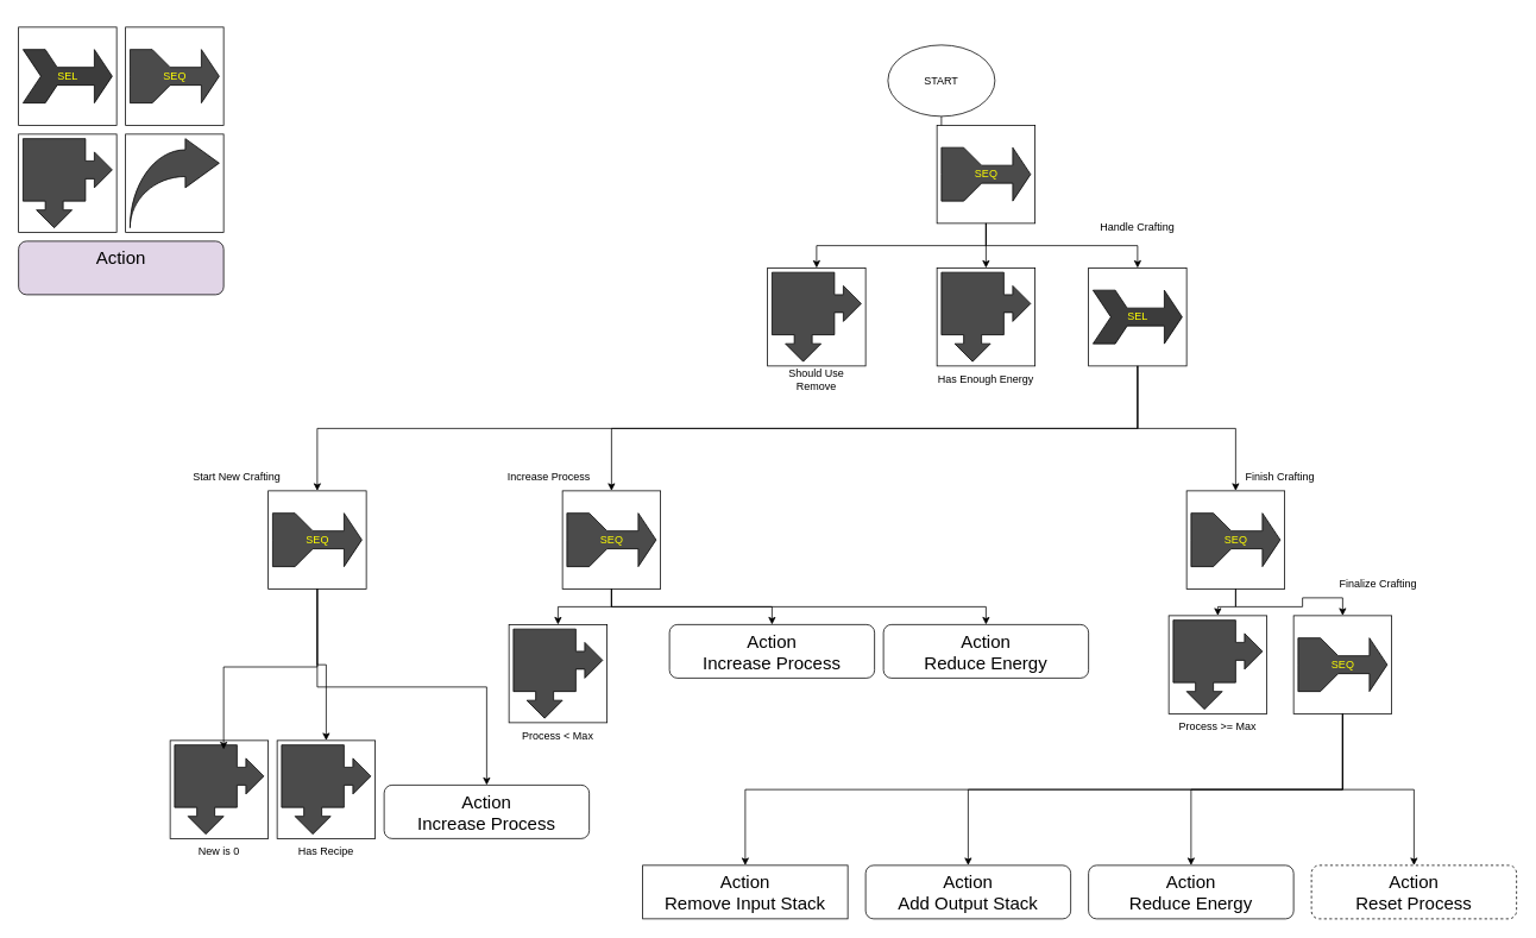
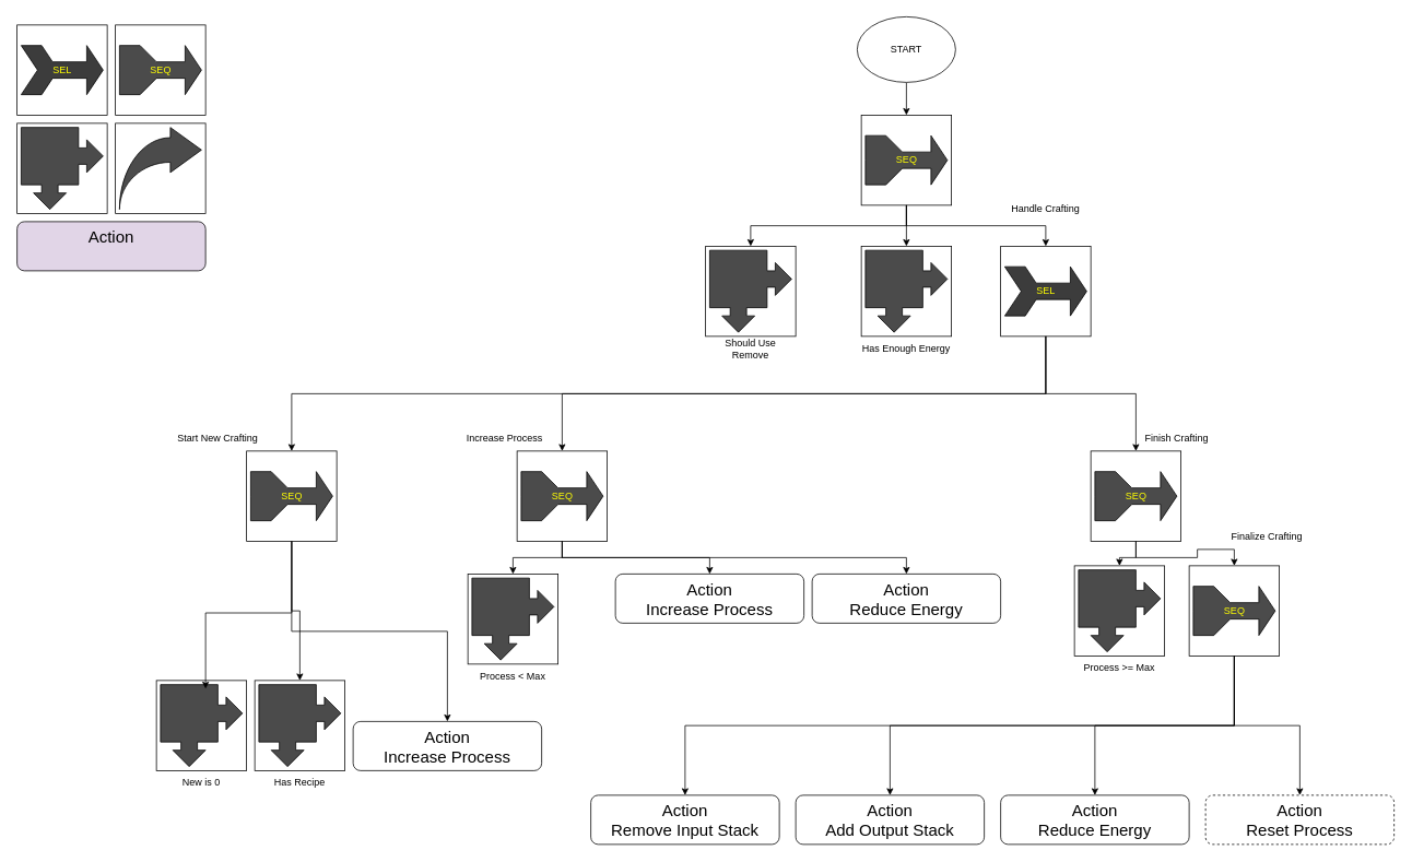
  <mxCell id="0" />
  <mxCell id="1" parent="0" />
  <mxCell id="2" value="" style="group;fontColor=#FFFF00;" vertex="1" connectable="0" parent="1"><mxGeometry x="20" y="30" width="110" height="110" as="geometry" /></mxCell>
  <mxCell id="3" value="" style="whiteSpace=wrap;html=1;aspect=fixed;" vertex="1" parent="2"><mxGeometry width="110" height="110" as="geometry" /></mxCell>
  <mxCell id="4" value="&lt;font style=&quot;color: rgb(255, 255, 0);&quot;&gt;SEL&lt;/font&gt;" style="html=1;shadow=0;dashed=0;align=center;verticalAlign=middle;shape=mxgraph.arrows2.tailedNotchedArrow;dy1=10;dx1=20;notch=20;arrowHead=20;dx2=25;dy2=30;fillColor=#3C3C3C;" vertex="1" parent="2"><mxGeometry x="5" y="25" width="100" height="60" as="geometry" /></mxCell>
  <mxCell id="5" value="" style="group" vertex="1" connectable="0" parent="1"><mxGeometry x="1330" y="550" width="110" height="110" as="geometry" /></mxCell>
  <mxCell id="6" value="" style="whiteSpace=wrap;html=1;aspect=fixed;" vertex="1" parent="5"><mxGeometry width="110" height="110" as="geometry" /></mxCell>
  <mxCell id="7" value="&lt;font style=&quot;color: rgb(255, 255, 0);&quot;&gt;SEQ&lt;/font&gt;" style="html=1;shadow=0;dashed=0;align=center;verticalAlign=middle;shape=mxgraph.arrows2.tailedArrow;dy1=10;dx1=20;notch=0;arrowHead=20;dx2=25;dy2=30;fillColor=#4B4B4B;" vertex="1" parent="5"><mxGeometry x="5" y="25" width="100" height="60" as="geometry" /></mxCell>
  <mxCell id="8" value="" style="group" vertex="1" connectable="0" parent="1"><mxGeometry x="860" y="300" width="110" height="110" as="geometry" /></mxCell>
  <mxCell id="9" value="" style="whiteSpace=wrap;html=1;aspect=fixed;" vertex="1" parent="8"><mxGeometry width="110" height="110" as="geometry" /></mxCell>
  <mxCell id="10" value="" style="html=1;shadow=0;dashed=0;align=center;verticalAlign=middle;shape=mxgraph.arrows2.calloutDouble90Arrow;dy1=10;dx1=20;dx2=70;dy2=70;arrowHead=10;fillColor=#4B4B4B;" vertex="1" parent="8"><mxGeometry x="5" y="5" width="100" height="100" as="geometry" /></mxCell>
  <mxCell id="11" value="Action&lt;div&gt;&lt;br&gt;&lt;/div&gt;" style="rounded=1;whiteSpace=wrap;html=1;fontSize=20;fillColor=#e1d5e7;" vertex="1" parent="1"><mxGeometry x="20" y="270" width="230" height="60" as="geometry" /></mxCell>
  <mxCell id="12" value="" style="group" vertex="1" connectable="0" parent="1"><mxGeometry x="140" y="150" width="110" height="110" as="geometry" /></mxCell>
  <mxCell id="13" value="" style="whiteSpace=wrap;html=1;aspect=fixed;" vertex="1" parent="12"><mxGeometry width="110" height="110" as="geometry" /></mxCell>
  <mxCell id="14" value="" style="html=1;shadow=0;dashed=0;align=center;verticalAlign=middle;shape=mxgraph.arrows2.jumpInArrow;dy=15;dx=38;arrowHead=55;fillColor=#4B4B4B;" vertex="1" parent="12"><mxGeometry x="5" y="5" width="100" height="100" as="geometry" /></mxCell>
  <mxCell id="15" style="edgeStyle=orthogonalEdgeStyle;rounded=0;orthogonalLoop=1;jettySize=auto;html=1;exitX=0.5;exitY=1;exitDx=0;exitDy=0;" edge="1" parent="1" source="16" target="18"><mxGeometry relative="1" as="geometry" /></mxCell>
- <mxCell id="16" value="START" style="ellipse;whiteSpace=wrap;html=1;" vertex="1" parent="1"><mxGeometry x="995" y="50" width="120" height="80" as="geometry" /></mxCell>
+ <mxCell id="16" value="START" style="ellipse;whiteSpace=wrap;html=1;" vertex="1" parent="1"><mxGeometry x="1045" y="20" width="120" height="80" as="geometry" /></mxCell>
  <mxCell id="17" value="" style="group" vertex="1" connectable="0" parent="1"><mxGeometry x="1050" y="140" width="110" height="110" as="geometry" /></mxCell>
  <mxCell id="18" value="" style="whiteSpace=wrap;html=1;aspect=fixed;" vertex="1" parent="17"><mxGeometry width="110" height="110" as="geometry" /></mxCell>
  <mxCell id="19" value="&lt;font style=&quot;color: rgb(255, 255, 0);&quot;&gt;SEQ&lt;/font&gt;" style="html=1;shadow=0;dashed=0;align=center;verticalAlign=middle;shape=mxgraph.arrows2.tailedArrow;dy1=10;dx1=20;notch=0;arrowHead=20;dx2=25;dy2=30;fillColor=#4B4B4B;" vertex="1" parent="17"><mxGeometry x="5" y="25" width="100" height="60" as="geometry" /></mxCell>
  <mxCell id="20" style="edgeStyle=orthogonalEdgeStyle;rounded=0;orthogonalLoop=1;jettySize=auto;html=1;exitX=0.5;exitY=1;exitDx=0;exitDy=0;" edge="1" parent="1" source="18" target="9"><mxGeometry relative="1" as="geometry" /></mxCell>
  <mxCell id="21" value="Should Use Remove" style="text;html=1;align=center;verticalAlign=middle;whiteSpace=wrap;rounded=0;" vertex="1" parent="1"><mxGeometry x="860" y="410" width="110" height="30" as="geometry" /></mxCell>
  <mxCell id="22" value="" style="group" vertex="1" connectable="0" parent="1"><mxGeometry x="20" y="150" width="110" height="110" as="geometry" /></mxCell>
  <mxCell id="23" value="" style="whiteSpace=wrap;html=1;aspect=fixed;" vertex="1" parent="22"><mxGeometry width="110" height="110" as="geometry" /></mxCell>
  <mxCell id="24" value="" style="html=1;shadow=0;dashed=0;align=center;verticalAlign=middle;shape=mxgraph.arrows2.calloutDouble90Arrow;dy1=10;dx1=20;dx2=70;dy2=70;arrowHead=10;fillColor=#4B4B4B;" vertex="1" parent="22"><mxGeometry x="5" y="5" width="100" height="100" as="geometry" /></mxCell>
  <mxCell id="25" value="" style="group" vertex="1" connectable="0" parent="1"><mxGeometry x="1050" y="300" width="110" height="110" as="geometry" /></mxCell>
  <mxCell id="26" value="" style="whiteSpace=wrap;html=1;aspect=fixed;" vertex="1" parent="25"><mxGeometry width="110" height="110" as="geometry" /></mxCell>
  <mxCell id="27" value="" style="html=1;shadow=0;dashed=0;align=center;verticalAlign=middle;shape=mxgraph.arrows2.calloutDouble90Arrow;dy1=10;dx1=20;dx2=70;dy2=70;arrowHead=10;fillColor=#4B4B4B;" vertex="1" parent="25"><mxGeometry x="5" y="5" width="100" height="100" as="geometry" /></mxCell>
  <mxCell id="28" style="edgeStyle=orthogonalEdgeStyle;rounded=0;orthogonalLoop=1;jettySize=auto;html=1;exitX=0.5;exitY=1;exitDx=0;exitDy=0;entryX=0.5;entryY=0;entryDx=0;entryDy=0;" edge="1" parent="1" source="18" target="26"><mxGeometry relative="1" as="geometry" /></mxCell>
  <mxCell id="29" value="Has Enough Energy" style="text;html=1;align=center;verticalAlign=middle;whiteSpace=wrap;rounded=0;" vertex="1" parent="1"><mxGeometry x="1050" y="410" width="110" height="30" as="geometry" /></mxCell>
  <mxCell id="30" value="Handle Crafting" style="text;html=1;align=center;verticalAlign=middle;whiteSpace=wrap;rounded=0;" vertex="1" parent="1"><mxGeometry x="1220" y="240" width="110" height="30" as="geometry" /></mxCell>
  <mxCell id="31" value="" style="group;fontColor=#FFFF00;" vertex="1" connectable="0" parent="1"><mxGeometry x="1220" y="300" width="110" height="110" as="geometry" /></mxCell>
  <mxCell id="32" value="" style="whiteSpace=wrap;html=1;aspect=fixed;" vertex="1" parent="31"><mxGeometry width="110" height="110" as="geometry" /></mxCell>
  <mxCell id="33" value="&lt;font style=&quot;color: rgb(255, 255, 0);&quot;&gt;SEL&lt;/font&gt;" style="html=1;shadow=0;dashed=0;align=center;verticalAlign=middle;shape=mxgraph.arrows2.tailedNotchedArrow;dy1=10;dx1=20;notch=20;arrowHead=20;dx2=25;dy2=30;fillColor=#3C3C3C;" vertex="1" parent="31"><mxGeometry x="5" y="25" width="100" height="60" as="geometry" /></mxCell>
  <mxCell id="34" style="edgeStyle=orthogonalEdgeStyle;rounded=0;orthogonalLoop=1;jettySize=auto;html=1;exitX=0.5;exitY=1;exitDx=0;exitDy=0;" edge="1" parent="1" source="18" target="32"><mxGeometry relative="1" as="geometry" /></mxCell>
  <mxCell id="35" value="Finish Crafting" style="text;html=1;align=center;verticalAlign=middle;whiteSpace=wrap;rounded=0;" vertex="1" parent="1"><mxGeometry x="1380" y="520" width="110" height="30" as="geometry" /></mxCell>
  <mxCell id="36" value="" style="group" vertex="1" connectable="0" parent="1"><mxGeometry x="300" y="550" width="110" height="110" as="geometry" /></mxCell>
  <mxCell id="37" value="" style="whiteSpace=wrap;html=1;aspect=fixed;" vertex="1" parent="36"><mxGeometry width="110" height="110" as="geometry" /></mxCell>
  <mxCell id="38" value="&lt;font style=&quot;color: rgb(255, 255, 0);&quot;&gt;SEQ&lt;/font&gt;" style="html=1;shadow=0;dashed=0;align=center;verticalAlign=middle;shape=mxgraph.arrows2.tailedArrow;dy1=10;dx1=20;notch=0;arrowHead=20;dx2=25;dy2=30;fillColor=#4B4B4B;" vertex="1" parent="36"><mxGeometry x="5" y="25" width="100" height="60" as="geometry" /></mxCell>
  <mxCell id="39" value="Start New Crafting" style="text;html=1;align=center;verticalAlign=middle;whiteSpace=wrap;rounded=0;" vertex="1" parent="1"><mxGeometry x="210" y="520" width="110" height="30" as="geometry" /></mxCell>
  <mxCell id="40" value="" style="group" vertex="1" connectable="0" parent="1"><mxGeometry x="140" y="30" width="110" height="110" as="geometry" /></mxCell>
  <mxCell id="41" value="" style="whiteSpace=wrap;html=1;aspect=fixed;" vertex="1" parent="40"><mxGeometry width="110" height="110" as="geometry" /></mxCell>
  <mxCell id="42" value="&lt;font style=&quot;color: rgb(255, 255, 0);&quot;&gt;SEQ&lt;/font&gt;" style="html=1;shadow=0;dashed=0;align=center;verticalAlign=middle;shape=mxgraph.arrows2.tailedArrow;dy1=10;dx1=20;notch=0;arrowHead=20;dx2=25;dy2=30;fillColor=#4B4B4B;" vertex="1" parent="40"><mxGeometry x="5" y="25" width="100" height="60" as="geometry" /></mxCell>
  <mxCell id="43" value="" style="group" vertex="1" connectable="0" parent="1"><mxGeometry x="630" y="550" width="110" height="110" as="geometry" /></mxCell>
  <mxCell id="44" value="" style="whiteSpace=wrap;html=1;aspect=fixed;" vertex="1" parent="43"><mxGeometry width="110" height="110" as="geometry" /></mxCell>
  <mxCell id="45" value="&lt;font style=&quot;color: rgb(255, 255, 0);&quot;&gt;SEQ&lt;/font&gt;" style="html=1;shadow=0;dashed=0;align=center;verticalAlign=middle;shape=mxgraph.arrows2.tailedArrow;dy1=10;dx1=20;notch=0;arrowHead=20;dx2=25;dy2=30;fillColor=#4B4B4B;" vertex="1" parent="43"><mxGeometry x="5" y="25" width="100" height="60" as="geometry" /></mxCell>
  <mxCell id="46" value="Increase Process" style="text;html=1;align=center;verticalAlign=middle;whiteSpace=wrap;rounded=0;" vertex="1" parent="1"><mxGeometry x="560" y="520" width="110" height="30" as="geometry" /></mxCell>
  <mxCell id="47" style="edgeStyle=orthogonalEdgeStyle;rounded=0;orthogonalLoop=1;jettySize=auto;html=1;exitX=0.5;exitY=1;exitDx=0;exitDy=0;" edge="1" parent="1" source="32" target="37"><mxGeometry relative="1" as="geometry" /></mxCell>
  <mxCell id="48" style="edgeStyle=orthogonalEdgeStyle;rounded=0;orthogonalLoop=1;jettySize=auto;html=1;exitX=0.5;exitY=1;exitDx=0;exitDy=0;" edge="1" parent="1" source="32" target="44"><mxGeometry relative="1" as="geometry" /></mxCell>
  <mxCell id="49" style="edgeStyle=orthogonalEdgeStyle;rounded=0;orthogonalLoop=1;jettySize=auto;html=1;exitX=0.5;exitY=1;exitDx=0;exitDy=0;" edge="1" parent="1" source="32" target="6"><mxGeometry relative="1" as="geometry" /></mxCell>
  <mxCell id="50" value="" style="group" vertex="1" connectable="0" parent="1"><mxGeometry x="190" y="830" width="110" height="110" as="geometry" /></mxCell>
  <mxCell id="51" value="" style="whiteSpace=wrap;html=1;aspect=fixed;" vertex="1" parent="50"><mxGeometry width="110" height="110" as="geometry" /></mxCell>
  <mxCell id="52" value="" style="html=1;shadow=0;dashed=0;align=center;verticalAlign=middle;shape=mxgraph.arrows2.calloutDouble90Arrow;dy1=10;dx1=20;dx2=70;dy2=70;arrowHead=10;fillColor=#4B4B4B;" vertex="1" parent="50"><mxGeometry x="5" y="5" width="100" height="100" as="geometry" /></mxCell>
  <mxCell id="53" value="New is 0" style="text;html=1;align=center;verticalAlign=middle;whiteSpace=wrap;rounded=0;" vertex="1" parent="1"><mxGeometry x="190" y="940" width="110" height="30" as="geometry" /></mxCell>
  <mxCell id="54" value="" style="group" vertex="1" connectable="0" parent="1"><mxGeometry x="310" y="830" width="110" height="110" as="geometry" /></mxCell>
  <mxCell id="55" value="" style="whiteSpace=wrap;html=1;aspect=fixed;" vertex="1" parent="54"><mxGeometry width="110" height="110" as="geometry" /></mxCell>
  <mxCell id="56" value="" style="html=1;shadow=0;dashed=0;align=center;verticalAlign=middle;shape=mxgraph.arrows2.calloutDouble90Arrow;dy1=10;dx1=20;dx2=70;dy2=70;arrowHead=10;fillColor=#4B4B4B;" vertex="1" parent="54"><mxGeometry x="5" y="5" width="100" height="100" as="geometry" /></mxCell>
  <mxCell id="57" value="Has Recipe" style="text;html=1;align=center;verticalAlign=middle;whiteSpace=wrap;rounded=0;" vertex="1" parent="1"><mxGeometry x="310" y="940" width="110" height="30" as="geometry" /></mxCell>
  <mxCell id="58" style="edgeStyle=orthogonalEdgeStyle;rounded=0;orthogonalLoop=1;jettySize=auto;html=1;exitX=0.5;exitY=1;exitDx=0;exitDy=0;entryX=0.55;entryY=0.05;entryDx=0;entryDy=0;entryPerimeter=0;" edge="1" parent="1" source="37" target="52"><mxGeometry relative="1" as="geometry" /></mxCell>
  <mxCell id="59" style="edgeStyle=orthogonalEdgeStyle;rounded=0;orthogonalLoop=1;jettySize=auto;html=1;exitX=0.5;exitY=1;exitDx=0;exitDy=0;entryX=0.5;entryY=0;entryDx=0;entryDy=0;" edge="1" parent="1" source="37" target="55"><mxGeometry relative="1" as="geometry" /></mxCell>
  <mxCell id="60" value="Action&lt;div&gt;Increase Process&lt;/div&gt;" style="rounded=1;whiteSpace=wrap;html=1;fontSize=20;" vertex="1" parent="1"><mxGeometry x="430" y="880" width="230" height="60" as="geometry" /></mxCell>
  <mxCell id="61" style="edgeStyle=orthogonalEdgeStyle;rounded=0;orthogonalLoop=1;jettySize=auto;html=1;exitX=0.5;exitY=1;exitDx=0;exitDy=0;" edge="1" parent="1" source="37" target="60"><mxGeometry relative="1" as="geometry" /></mxCell>
  <mxCell id="62" value="Action&lt;div&gt;Increase Process&lt;/div&gt;" style="rounded=1;whiteSpace=wrap;html=1;fontSize=20;" vertex="1" parent="1"><mxGeometry x="750" y="700" width="230" height="60" as="geometry" /></mxCell>
  <mxCell id="63" value="" style="group" vertex="1" connectable="0" parent="1"><mxGeometry x="570" y="700" width="110" height="110" as="geometry" /></mxCell>
  <mxCell id="64" value="" style="whiteSpace=wrap;html=1;aspect=fixed;" vertex="1" parent="63"><mxGeometry width="110" height="110" as="geometry" /></mxCell>
  <mxCell id="65" value="" style="html=1;shadow=0;dashed=0;align=center;verticalAlign=middle;shape=mxgraph.arrows2.calloutDouble90Arrow;dy1=10;dx1=20;dx2=70;dy2=70;arrowHead=10;fillColor=#4B4B4B;" vertex="1" parent="63"><mxGeometry x="5" y="5" width="100" height="100" as="geometry" /></mxCell>
  <mxCell id="66" style="edgeStyle=orthogonalEdgeStyle;rounded=0;orthogonalLoop=1;jettySize=auto;html=1;exitX=0.5;exitY=1;exitDx=0;exitDy=0;entryX=0.5;entryY=0;entryDx=0;entryDy=0;" edge="1" parent="1" source="44" target="64"><mxGeometry relative="1" as="geometry" /></mxCell>
  <mxCell id="67" style="edgeStyle=orthogonalEdgeStyle;rounded=0;orthogonalLoop=1;jettySize=auto;html=1;exitX=0.5;exitY=1;exitDx=0;exitDy=0;" edge="1" parent="1" source="44" target="62"><mxGeometry relative="1" as="geometry" /></mxCell>
  <mxCell id="68" value="Process &amp;gt;= Max" style="text;html=1;align=center;verticalAlign=middle;whiteSpace=wrap;rounded=0;" vertex="1" parent="1"><mxGeometry x="1310" y="800" width="110" height="30" as="geometry" /></mxCell>
  <mxCell id="69" value="" style="group" vertex="1" connectable="0" parent="1"><mxGeometry x="1310" y="690" width="110" height="110" as="geometry" /></mxCell>
  <mxCell id="70" value="" style="whiteSpace=wrap;html=1;aspect=fixed;" vertex="1" parent="69"><mxGeometry width="110" height="110" as="geometry" /></mxCell>
  <mxCell id="71" value="" style="html=1;shadow=0;dashed=0;align=center;verticalAlign=middle;shape=mxgraph.arrows2.calloutDouble90Arrow;dy1=10;dx1=20;dx2=70;dy2=70;arrowHead=10;fillColor=#4B4B4B;" vertex="1" parent="69"><mxGeometry x="5" y="5" width="100" height="100" as="geometry" /></mxCell>
  <mxCell id="72" value="" style="group" vertex="1" connectable="0" parent="1"><mxGeometry x="1450" y="690" width="110" height="110" as="geometry" /></mxCell>
  <mxCell id="73" value="" style="whiteSpace=wrap;html=1;aspect=fixed;" vertex="1" parent="72"><mxGeometry width="110" height="110" as="geometry" /></mxCell>
  <mxCell id="74" value="&lt;font style=&quot;color: rgb(255, 255, 0);&quot;&gt;SEQ&lt;/font&gt;" style="html=1;shadow=0;dashed=0;align=center;verticalAlign=middle;shape=mxgraph.arrows2.tailedArrow;dy1=10;dx1=20;notch=0;arrowHead=20;dx2=25;dy2=30;fillColor=#4B4B4B;" vertex="1" parent="72"><mxGeometry x="5" y="25" width="100" height="60" as="geometry" /></mxCell>
  <mxCell id="75" style="edgeStyle=orthogonalEdgeStyle;rounded=0;orthogonalLoop=1;jettySize=auto;html=1;exitX=0.5;exitY=1;exitDx=0;exitDy=0;" edge="1" parent="1" source="6" target="70"><mxGeometry relative="1" as="geometry" /></mxCell>
  <mxCell id="76" style="edgeStyle=orthogonalEdgeStyle;rounded=0;orthogonalLoop=1;jettySize=auto;html=1;exitX=0.5;exitY=1;exitDx=0;exitDy=0;" edge="1" parent="1" source="6" target="73"><mxGeometry relative="1" as="geometry" /></mxCell>
  <mxCell id="77" value="Finalize Crafting" style="text;html=1;align=center;verticalAlign=middle;whiteSpace=wrap;rounded=0;" vertex="1" parent="1"><mxGeometry x="1490" y="640" width="110" height="30" as="geometry" /></mxCell>
- <mxCell id="78" value="Action&lt;div&gt;Remove Input Stack&lt;/div&gt;" style="whiteSpace=wrap;html=1;fontSize=20;rounded=0;" vertex="1" parent="1"><mxGeometry x="720" y="970" width="230" height="60" as="geometry" /></mxCell>
+ <mxCell id="78" value="Action&lt;div&gt;Remove Input Stack&lt;/div&gt;" style="rounded=1;whiteSpace=wrap;html=1;fontSize=20;" vertex="1" parent="1"><mxGeometry x="720" y="970" width="230" height="60" as="geometry" /></mxCell>
  <mxCell id="79" style="edgeStyle=orthogonalEdgeStyle;rounded=0;orthogonalLoop=1;jettySize=auto;html=1;exitX=0.5;exitY=1;exitDx=0;exitDy=0;" edge="1" parent="1" source="73" target="78"><mxGeometry relative="1" as="geometry" /></mxCell>
  <mxCell id="80" value="Action&lt;div&gt;Add Output Stack&lt;/div&gt;" style="rounded=1;whiteSpace=wrap;html=1;fontSize=20;" vertex="1" parent="1"><mxGeometry x="970" y="970" width="230" height="60" as="geometry" /></mxCell>
  <mxCell id="81" value="Action&lt;div&gt;Reduce Energy&lt;/div&gt;" style="rounded=1;whiteSpace=wrap;html=1;fontSize=20;" vertex="1" parent="1"><mxGeometry x="1220" y="970" width="230" height="60" as="geometry" /></mxCell>
  <mxCell id="82" value="Action&lt;div&gt;Reset Process&lt;/div&gt;" style="rounded=1;whiteSpace=wrap;html=1;fontSize=20;dashed=1;" vertex="1" parent="1"><mxGeometry x="1470" y="970" width="230" height="60" as="geometry" /></mxCell>
  <mxCell id="83" value="Process &amp;lt; Max" style="text;html=1;align=center;verticalAlign=middle;whiteSpace=wrap;rounded=0;" vertex="1" parent="1"><mxGeometry x="570" y="810" width="110" height="30" as="geometry" /></mxCell>
  <mxCell id="84" value="Action&lt;div&gt;Reduce Energy&lt;/div&gt;" style="rounded=1;whiteSpace=wrap;html=1;fontSize=20;" vertex="1" parent="1"><mxGeometry x="990" y="700" width="230" height="60" as="geometry" /></mxCell>
  <mxCell id="85" style="edgeStyle=orthogonalEdgeStyle;rounded=0;orthogonalLoop=1;jettySize=auto;html=1;exitX=0.5;exitY=1;exitDx=0;exitDy=0;" edge="1" parent="1" source="44" target="84"><mxGeometry relative="1" as="geometry" /></mxCell>
  <mxCell id="86" style="edgeStyle=orthogonalEdgeStyle;rounded=0;orthogonalLoop=1;jettySize=auto;html=1;exitX=0.5;exitY=1;exitDx=0;exitDy=0;" edge="1" parent="1" source="73" target="80"><mxGeometry relative="1" as="geometry" /></mxCell>
  <mxCell id="87" style="edgeStyle=orthogonalEdgeStyle;rounded=0;orthogonalLoop=1;jettySize=auto;html=1;exitX=0.5;exitY=1;exitDx=0;exitDy=0;" edge="1" parent="1" source="73" target="81"><mxGeometry relative="1" as="geometry" /></mxCell>
  <mxCell id="88" style="edgeStyle=orthogonalEdgeStyle;rounded=0;orthogonalLoop=1;jettySize=auto;html=1;exitX=0.5;exitY=1;exitDx=0;exitDy=0;" edge="1" parent="1" source="73" target="82"><mxGeometry relative="1" as="geometry" /></mxCell>
